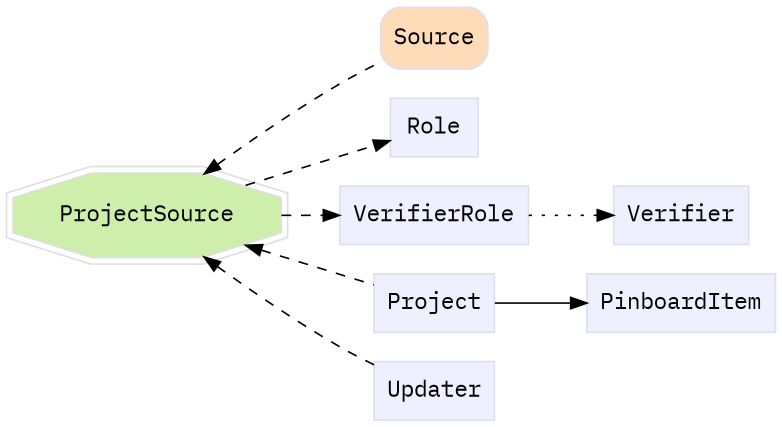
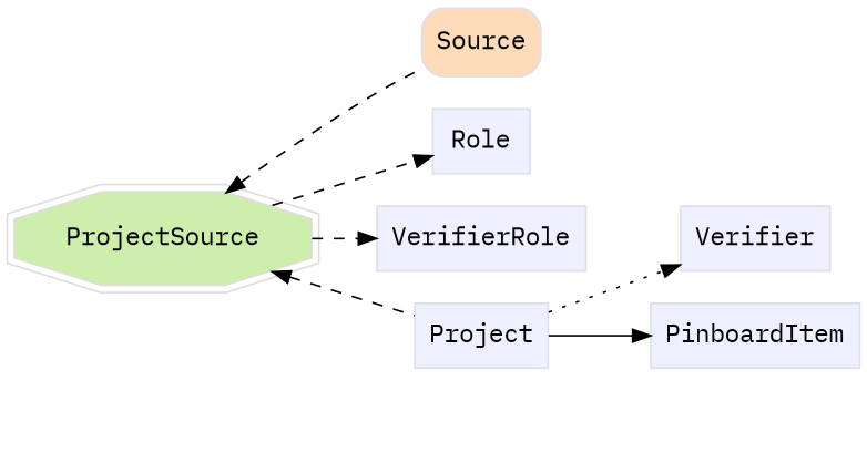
  digraph {
    fontname="IBM Plex Mono"
    rankdir=LR
    node [color="#dddeee" fillcolor="#eeefff" fontname="IBM Plex Mono" group=supporting shape=box style=filled]
    edge [fontname="IBM Plex Mono" style=dashed]
    n1 [fillcolor="#fedcba" group=core height=0.51389 label=Source shape=Mrecord width=0.75]
    n2 [color="#dedede" fillcolor="#cdefab" group=target height=0.61111 label=ProjectSource shape=doubleoctagon width=1.9936]
    n3 [height=0.5 label=PinboardItem width=1.2535]
    n4 [height=0.5 label=Role width=0.75]
    n5 [height=0.5 label=VerifierRole width=1.1493]
    n6 [height=0.5 label=Verifier width=0.79514]
    n7 [height=0.5 label=Project width=0.75347]
-   n8 [height=0.5 label=Updater width=0.82639]
    subgraph sub_1 {
      n1
    }
    subgraph sub_2 {
      rank=min
    }
    subgraph sub_3 {
      n2
      n3
      n4
      n5
      n6
      n7
-     n8
    }
    n2 -> n1 [dir=back]
    n2 -> n4
    n2 -> n5
    n2 -> n7 [dir=back]
-   n2 -> n8 [dir=back]
    n4 -> n6 [style=invis]
-   n5 -> n6 [style=dotted]
+   n7 -> n6 [style=dotted]
    n7 -> n3 [style=""]
  }
